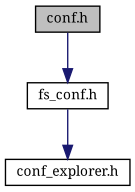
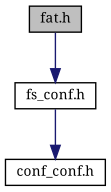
  digraph {
    fontname="Noto Serif"
    node [color=black fillcolor=white fontname="Noto Serif" fontsize=10 shape=record style=filled]
    edge [color=midnightblue fontname="Noto Serif" fontsize=10 labelfontname="FreeSans.ttf" labelfontsize=10 style=solid]
-   n1 [fillcolor=grey75 fontcolor=black height=0.2 label="conf.h" width=0.4]
+   n1 [fillcolor=grey75 fontcolor=black height=0.2 label="fat.h" width=0.4]
    n2 [height=0.2 label="fs_conf.h" width=0.4]
-   n3 [height=0.2 label="conf_explorer.h" width=0.4]
+   n3 [height=0.2 label="conf_conf.h" width=0.4]
    n1 -> n2
    n2 -> n3
  }
